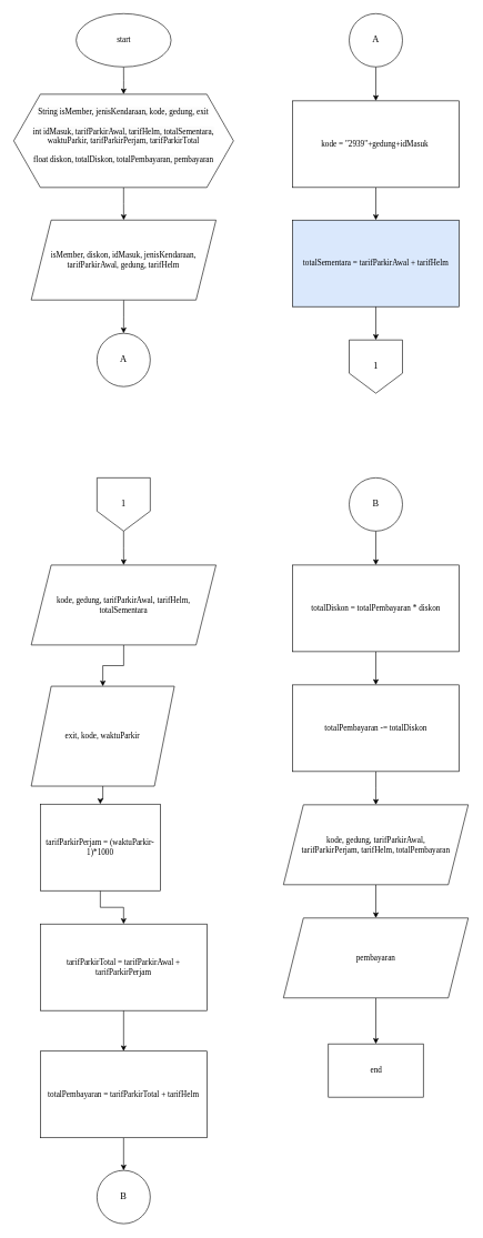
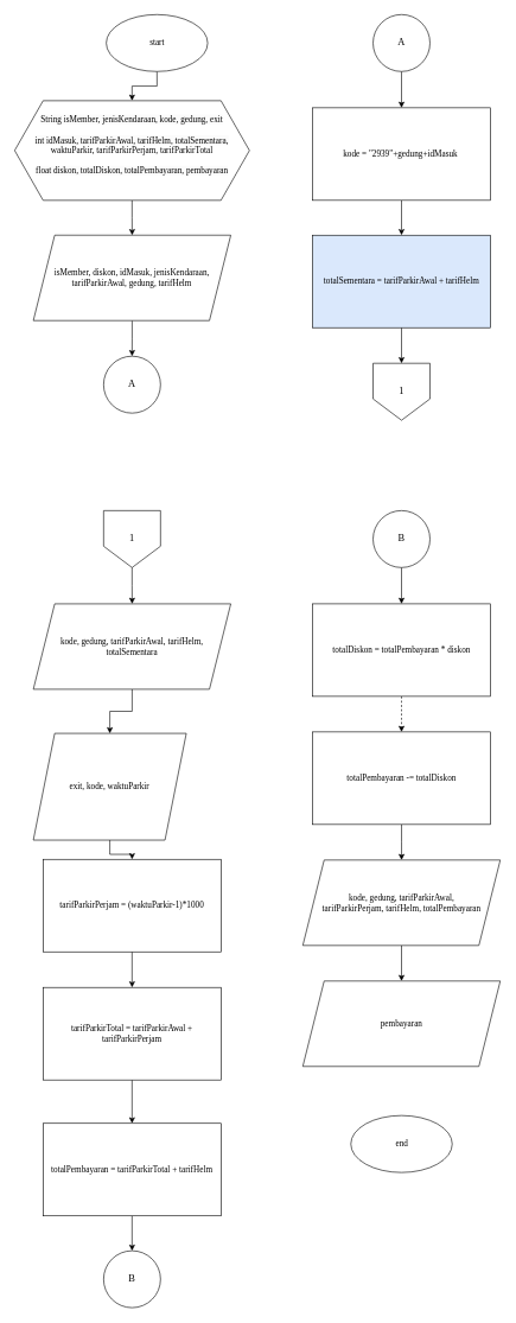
  <mxCell id="0" />
  <mxCell id="1" parent="0" />
  <mxCell id="2" value="" style="edgeStyle=orthogonalEdgeStyle;rounded=0;orthogonalLoop=1;jettySize=auto;html=1;fontFamily=Times New Roman;fontSize=12;" edge="1" parent="1" source="3" target="5"><mxGeometry relative="1" as="geometry" /></mxCell>
- <mxCell id="3" value="start" style="ellipse;whiteSpace=wrap;html=1;fontFamily=Times New Roman;fontSize=12;" parent="1" vertex="1"><mxGeometry x="113.75" y="20" width="142.5" height="80" as="geometry" /></mxCell>
+ <mxCell id="3" value="start" style="ellipse;whiteSpace=wrap;html=1;fontFamily=Times New Roman;fontSize=12;" parent="1" vertex="1"><mxGeometry x="148.75" y="20" width="142.5" height="80" as="geometry" /></mxCell>
  <mxCell id="4" value="" style="edgeStyle=orthogonalEdgeStyle;rounded=0;orthogonalLoop=1;jettySize=auto;html=1;fontFamily=Times New Roman;fontSize=12;" edge="1" parent="1" source="5" target="7"><mxGeometry relative="1" as="geometry" /></mxCell>
  <mxCell id="5" value="&#10;&lt;span style=&quot;color: rgb(0, 0, 0); font-size: 12px; font-style: normal; font-variant-ligatures: normal; font-variant-caps: normal; font-weight: 400; letter-spacing: normal; orphans: 2; text-align: center; text-indent: 0px; text-transform: none; widows: 2; word-spacing: 0px; -webkit-text-stroke-width: 0px; background-color: rgb(251, 251, 251); text-decoration-thickness: initial; text-decoration-style: initial; text-decoration-color: initial; float: none; display: inline !important;&quot;&gt;String&amp;nbsp;isMember, jenisKendaraan, kode, gedung, exit&lt;/span&gt;&lt;br style=&quot;border-color: var(--border-color); color: rgb(0, 0, 0); font-size: 12px; font-style: normal; font-variant-ligatures: normal; font-variant-caps: normal; font-weight: 400; letter-spacing: normal; orphans: 2; text-align: center; text-indent: 0px; text-transform: none; widows: 2; word-spacing: 0px; -webkit-text-stroke-width: 0px; background-color: rgb(251, 251, 251); text-decoration-thickness: initial; text-decoration-style: initial; text-decoration-color: initial;&quot;&gt;&lt;br style=&quot;border-color: var(--border-color); color: rgb(0, 0, 0); font-size: 12px; font-style: normal; font-variant-ligatures: normal; font-variant-caps: normal; font-weight: 400; letter-spacing: normal; orphans: 2; text-align: center; text-indent: 0px; text-transform: none; widows: 2; word-spacing: 0px; -webkit-text-stroke-width: 0px; background-color: rgb(251, 251, 251); text-decoration-thickness: initial; text-decoration-style: initial; text-decoration-color: initial;&quot;&gt;&lt;span style=&quot;color: rgb(0, 0, 0); font-size: 12px; font-style: normal; font-variant-ligatures: normal; font-variant-caps: normal; font-weight: 400; letter-spacing: normal; orphans: 2; text-align: center; text-indent: 0px; text-transform: none; widows: 2; word-spacing: 0px; -webkit-text-stroke-width: 0px; background-color: rgb(251, 251, 251); text-decoration-thickness: initial; text-decoration-style: initial; text-decoration-color: initial; float: none; display: inline !important;&quot;&gt;int i&lt;/span&gt;&lt;font style=&quot;border-color: var(--border-color); color: rgb(0, 0, 0); font-size: 12px; font-style: normal; font-variant-ligatures: normal; font-variant-caps: normal; font-weight: 400; letter-spacing: normal; orphans: 2; text-align: center; text-indent: 0px; text-transform: none; widows: 2; word-spacing: 0px; -webkit-text-stroke-width: 0px; background-color: rgb(251, 251, 251); text-decoration-thickness: initial; text-decoration-style: initial; text-decoration-color: initial;&quot;&gt;dMasuk, tarifParkirAwal,&amp;nbsp;&lt;span style=&quot;border-color: var(--border-color); background-color: initial; font-size: 12px;&quot;&gt;tarifHelm, totalSementara,&lt;br style=&quot;border-color: var(--border-color); font-size: 12px;&quot;&gt;&lt;/span&gt;&lt;/font&gt;&lt;span style=&quot;border-color: var(--border-color); color: rgb(0, 0, 0); font-size: 12px; font-style: normal; font-variant-ligatures: normal; font-variant-caps: normal; font-weight: 400; letter-spacing: normal; orphans: 2; text-align: center; text-indent: 0px; text-transform: none; widows: 2; word-spacing: 0px; -webkit-text-stroke-width: 0px; background-color: initial; text-decoration-thickness: initial; text-decoration-style: initial; text-decoration-color: initial;&quot;&gt;waktuParkir, tarifParkirPerjam, tarifParkirTotal&lt;br style=&quot;border-color: var(--border-color); font-size: 12px;&quot;&gt;&lt;/span&gt;&lt;br style=&quot;border-color: var(--border-color); color: rgb(0, 0, 0); font-size: 12px; font-style: normal; font-variant-ligatures: normal; font-variant-caps: normal; font-weight: 400; letter-spacing: normal; orphans: 2; text-align: center; text-indent: 0px; text-transform: none; widows: 2; word-spacing: 0px; -webkit-text-stroke-width: 0px; background-color: rgb(251, 251, 251); text-decoration-thickness: initial; text-decoration-style: initial; text-decoration-color: initial;&quot;&gt;&lt;span style=&quot;color: rgb(0, 0, 0); font-size: 12px; font-style: normal; font-variant-ligatures: normal; font-variant-caps: normal; font-weight: 400; letter-spacing: normal; orphans: 2; text-align: center; text-indent: 0px; text-transform: none; widows: 2; word-spacing: 0px; -webkit-text-stroke-width: 0px; background-color: rgb(251, 251, 251); text-decoration-thickness: initial; text-decoration-style: initial; text-decoration-color: initial; float: none; display: inline !important;&quot;&gt;float diskon, totalDiskon, totalPembayaran, pembayaran&lt;/span&gt;&#10;&#10;" style="shape=hexagon;perimeter=hexagonPerimeter2;whiteSpace=wrap;html=1;fixedSize=1;size=40;fontFamily=Times New Roman;fontSize=12;" parent="1" vertex="1"><mxGeometry x="20" y="141" width="330" height="140" as="geometry" /></mxCell>
  <mxCell id="6" value="" style="edgeStyle=orthogonalEdgeStyle;rounded=0;orthogonalLoop=1;jettySize=auto;html=1;fontFamily=Times New Roman;fontSize=12;" edge="1" parent="1" source="7" target="31"><mxGeometry relative="1" as="geometry" /></mxCell>
  <mxCell id="7" value="isMember, diskon, idMasuk, jenisKendaraan, tarifParkirAwal, gedung, tarifHelm" style="shape=parallelogram;perimeter=parallelogramPerimeter;whiteSpace=wrap;html=1;fixedSize=1;size=30;fontFamily=Times New Roman;fontSize=12;" parent="1" vertex="1"><mxGeometry x="46.25" y="330" width="277.5" height="120" as="geometry" /></mxCell>
  <mxCell id="8" value="" style="edgeStyle=orthogonalEdgeStyle;rounded=0;orthogonalLoop=1;jettySize=auto;html=1;fontFamily=Times New Roman;fontSize=12;" edge="1" parent="1" source="9" target="11"><mxGeometry relative="1" as="geometry" /></mxCell>
  <mxCell id="9" value="kode = &quot;2939&quot;+gedung+idMasuk&amp;nbsp;" style="rounded=0;whiteSpace=wrap;html=1;fontFamily=Times New Roman;fontSize=12;" parent="1" vertex="1"><mxGeometry x="438.75" y="151" width="250" height="130" as="geometry" /></mxCell>
  <mxCell id="10" value="" style="edgeStyle=orthogonalEdgeStyle;rounded=0;orthogonalLoop=1;jettySize=auto;html=1;fontFamily=Times New Roman;fontSize=12;" edge="1" parent="1" source="11" target="34"><mxGeometry relative="1" as="geometry" /></mxCell>
  <mxCell id="11" value="totalSementara = tarifParkirAwal + tarifHelm" style="rounded=0;whiteSpace=wrap;html=1;fontFamily=Times New Roman;fontSize=12;fillColor=#dae8fc;" parent="1" vertex="1"><mxGeometry x="438.75" y="330" width="250" height="130" as="geometry" /></mxCell>
  <mxCell id="12" value="" style="edgeStyle=orthogonalEdgeStyle;rounded=0;orthogonalLoop=1;jettySize=auto;html=1;fontFamily=Times New Roman;fontSize=12;" edge="1" parent="1" source="13" target="15"><mxGeometry relative="1" as="geometry" /></mxCell>
  <mxCell id="13" value="kode, gedung, tarifParkirAwal, tarifHelm,&lt;br style=&quot;font-size: 12px;&quot;&gt;totalSementara" style="shape=parallelogram;perimeter=parallelogramPerimeter;whiteSpace=wrap;html=1;fixedSize=1;size=30;fontFamily=Times New Roman;fontSize=12;" parent="1" vertex="1"><mxGeometry x="46.25" y="848" width="277.5" height="120" as="geometry" /></mxCell>
  <mxCell id="14" value="" style="edgeStyle=orthogonalEdgeStyle;rounded=0;orthogonalLoop=1;jettySize=auto;html=1;fontFamily=Times New Roman;fontSize=12;" parent="1" source="15" target="21" edge="1"><mxGeometry relative="1" as="geometry" /></mxCell>
  <mxCell id="15" value="exit, kode, waktuParkir" style="shape=parallelogram;perimeter=parallelogramPerimeter;whiteSpace=wrap;html=1;fixedSize=1;size=30;fontFamily=Times New Roman;fontSize=12;" parent="1" vertex="1"><mxGeometry x="46.25" y="1030" width="215" height="150" as="geometry" /></mxCell>
  <mxCell id="16" value="" style="edgeStyle=orthogonalEdgeStyle;rounded=0;orthogonalLoop=1;jettySize=auto;html=1;fontFamily=Times New Roman;fontSize=12;" edge="1" parent="1" source="17" target="37"><mxGeometry relative="1" as="geometry" /></mxCell>
  <mxCell id="17" value="totalPembayaran = tarifParkirTotal + tarifHelm" style="rounded=0;whiteSpace=wrap;html=1;fontFamily=Times New Roman;fontSize=12;" parent="1" vertex="1"><mxGeometry x="60" y="1578" width="250" height="130" as="geometry" /></mxCell>
  <mxCell id="18" value="" style="edgeStyle=orthogonalEdgeStyle;rounded=0;orthogonalLoop=1;jettySize=auto;html=1;fontFamily=Times New Roman;fontSize=12;" edge="1" parent="1" source="19" target="17"><mxGeometry relative="1" as="geometry" /></mxCell>
  <mxCell id="19" value="tarifParkirTotal = tarifParkirAwal + tarifParkirPerjam" style="rounded=0;whiteSpace=wrap;html=1;fontFamily=Times New Roman;fontSize=12;" parent="1" vertex="1"><mxGeometry x="60" y="1387" width="250" height="130" as="geometry" /></mxCell>
  <mxCell id="20" value="" style="edgeStyle=orthogonalEdgeStyle;rounded=0;orthogonalLoop=1;jettySize=auto;html=1;fontFamily=Times New Roman;fontSize=12;" parent="1" source="21" target="19" edge="1"><mxGeometry relative="1" as="geometry" /></mxCell>
- <mxCell id="21" value="tarifParkirPerjam = (waktuParkir-1)*1000" style="rounded=0;whiteSpace=wrap;html=1;fontFamily=Times New Roman;fontSize=12;" parent="1" vertex="1"><mxGeometry x="60" y="1207" width="180" height="130" as="geometry" /></mxCell>
- <mxCell id="22" value="" style="edgeStyle=orthogonalEdgeStyle;rounded=0;orthogonalLoop=1;jettySize=auto;html=1;fontFamily=Times New Roman;fontSize=12;" parent="1" source="23" target="25" edge="1"><mxGeometry relative="1" as="geometry" /></mxCell>
+ <mxCell id="21" value="tarifParkirPerjam = (waktuParkir-1)*1000" style="rounded=0;whiteSpace=wrap;html=1;fontFamily=Times New Roman;fontSize=12;" parent="1" vertex="1"><mxGeometry x="60" y="1207" width="250" height="130" as="geometry" /></mxCell>
+ <mxCell id="22" value="" style="edgeStyle=orthogonalEdgeStyle;rounded=0;orthogonalLoop=1;jettySize=auto;html=1;fontFamily=Times New Roman;fontSize=12;dashed=1;" parent="1" source="23" target="25" edge="1"><mxGeometry relative="1" as="geometry" /></mxCell>
  <mxCell id="23" value="totalDiskon = totalPembayaran * diskon" style="rounded=0;whiteSpace=wrap;html=1;fontFamily=Times New Roman;fontSize=12;" parent="1" vertex="1"><mxGeometry x="438.75" y="848" width="250" height="130" as="geometry" /></mxCell>
  <mxCell id="24" value="" style="edgeStyle=orthogonalEdgeStyle;rounded=0;orthogonalLoop=1;jettySize=auto;html=1;fontFamily=Times New Roman;fontSize=12;" parent="1" source="25" target="27" edge="1"><mxGeometry relative="1" as="geometry" /></mxCell>
  <mxCell id="25" value="totalPembayaran -= totalDiskon" style="rounded=0;whiteSpace=wrap;html=1;fontFamily=Times New Roman;fontSize=12;" parent="1" vertex="1"><mxGeometry x="438.75" y="1028" width="250" height="130" as="geometry" /></mxCell>
  <mxCell id="26" value="" style="edgeStyle=orthogonalEdgeStyle;rounded=0;orthogonalLoop=1;jettySize=auto;html=1;fontFamily=Times New Roman;fontSize=12;" parent="1" source="27" target="29" edge="1"><mxGeometry relative="1" as="geometry" /></mxCell>
  <mxCell id="27" value="kode, gedung, tarifParkirAwal,&lt;br style=&quot;font-size: 12px;&quot;&gt;tarifParkirPerjam, tarifHelm, totalPembayaran" style="shape=parallelogram;perimeter=parallelogramPerimeter;whiteSpace=wrap;html=1;fixedSize=1;size=30;fontFamily=Times New Roman;fontSize=12;" parent="1" vertex="1"><mxGeometry x="425" y="1208" width="277.5" height="120" as="geometry" /></mxCell>
- <mxCell id="28" value="" style="edgeStyle=orthogonalEdgeStyle;rounded=0;orthogonalLoop=1;jettySize=auto;html=1;fontFamily=Times New Roman;fontSize=12;" parent="1" source="29" target="30" edge="1"><mxGeometry relative="1" as="geometry" /></mxCell>
  <mxCell id="29" value="pembayaran" style="shape=parallelogram;perimeter=parallelogramPerimeter;whiteSpace=wrap;html=1;fixedSize=1;size=30;fontFamily=Times New Roman;fontSize=12;" parent="1" vertex="1"><mxGeometry x="425" y="1378" width="277.5" height="120" as="geometry" /></mxCell>
- <mxCell id="30" value="end" style="whiteSpace=wrap;html=1;fontFamily=Times New Roman;fontSize=12;rounded=0;" parent="1" vertex="1"><mxGeometry x="492.5" y="1567" width="142.5" height="80" as="geometry" /></mxCell>
+ <mxCell id="30" value="end" style="ellipse;whiteSpace=wrap;html=1;fontFamily=Times New Roman;fontSize=12;" parent="1" vertex="1"><mxGeometry x="492.5" y="1567" width="142.5" height="80" as="geometry" /></mxCell>
  <mxCell id="31" value="A" style="ellipse;whiteSpace=wrap;html=1;fontFamily=Times New Roman;fontSize=14;" vertex="1" parent="1"><mxGeometry x="145" y="500" width="80" height="80" as="geometry" /></mxCell>
  <mxCell id="32" value="" style="edgeStyle=orthogonalEdgeStyle;rounded=0;orthogonalLoop=1;jettySize=auto;html=1;fontFamily=Times New Roman;fontSize=12;" edge="1" parent="1" source="33" target="9"><mxGeometry relative="1" as="geometry" /></mxCell>
  <mxCell id="33" value="A" style="ellipse;whiteSpace=wrap;html=1;fontFamily=Times New Roman;fontSize=14;" vertex="1" parent="1"><mxGeometry x="523.75" y="20" width="80" height="80" as="geometry" /></mxCell>
  <mxCell id="34" value="1" style="shape=offPageConnector;whiteSpace=wrap;html=1;fontSize=14;align=center;fontFamily=Times New Roman;" vertex="1" parent="1"><mxGeometry x="523.75" y="510" width="80" height="80" as="geometry" /></mxCell>
  <mxCell id="35" value="" style="edgeStyle=orthogonalEdgeStyle;rounded=0;orthogonalLoop=1;jettySize=auto;html=1;fontFamily=Times New Roman;fontSize=12;" edge="1" parent="1" source="36" target="13"><mxGeometry relative="1" as="geometry" /></mxCell>
  <mxCell id="36" value="1" style="shape=offPageConnector;whiteSpace=wrap;html=1;fontSize=14;align=center;fontFamily=Times New Roman;" vertex="1" parent="1"><mxGeometry x="145" y="717" width="80" height="80" as="geometry" /></mxCell>
  <mxCell id="37" value="B" style="ellipse;whiteSpace=wrap;html=1;fontFamily=Times New Roman;rounded=0;fontSize=14;" vertex="1" parent="1"><mxGeometry x="145" y="1757" width="80" height="80" as="geometry" /></mxCell>
  <mxCell id="38" value="" style="edgeStyle=orthogonalEdgeStyle;rounded=0;orthogonalLoop=1;jettySize=auto;html=1;fontFamily=Times New Roman;fontSize=12;" edge="1" parent="1" source="39" target="23"><mxGeometry relative="1" as="geometry" /></mxCell>
  <mxCell id="39" value="B" style="ellipse;whiteSpace=wrap;html=1;fontFamily=Times New Roman;rounded=0;fontSize=14;" vertex="1" parent="1"><mxGeometry x="523.75" y="717" width="80" height="80" as="geometry" /></mxCell>
